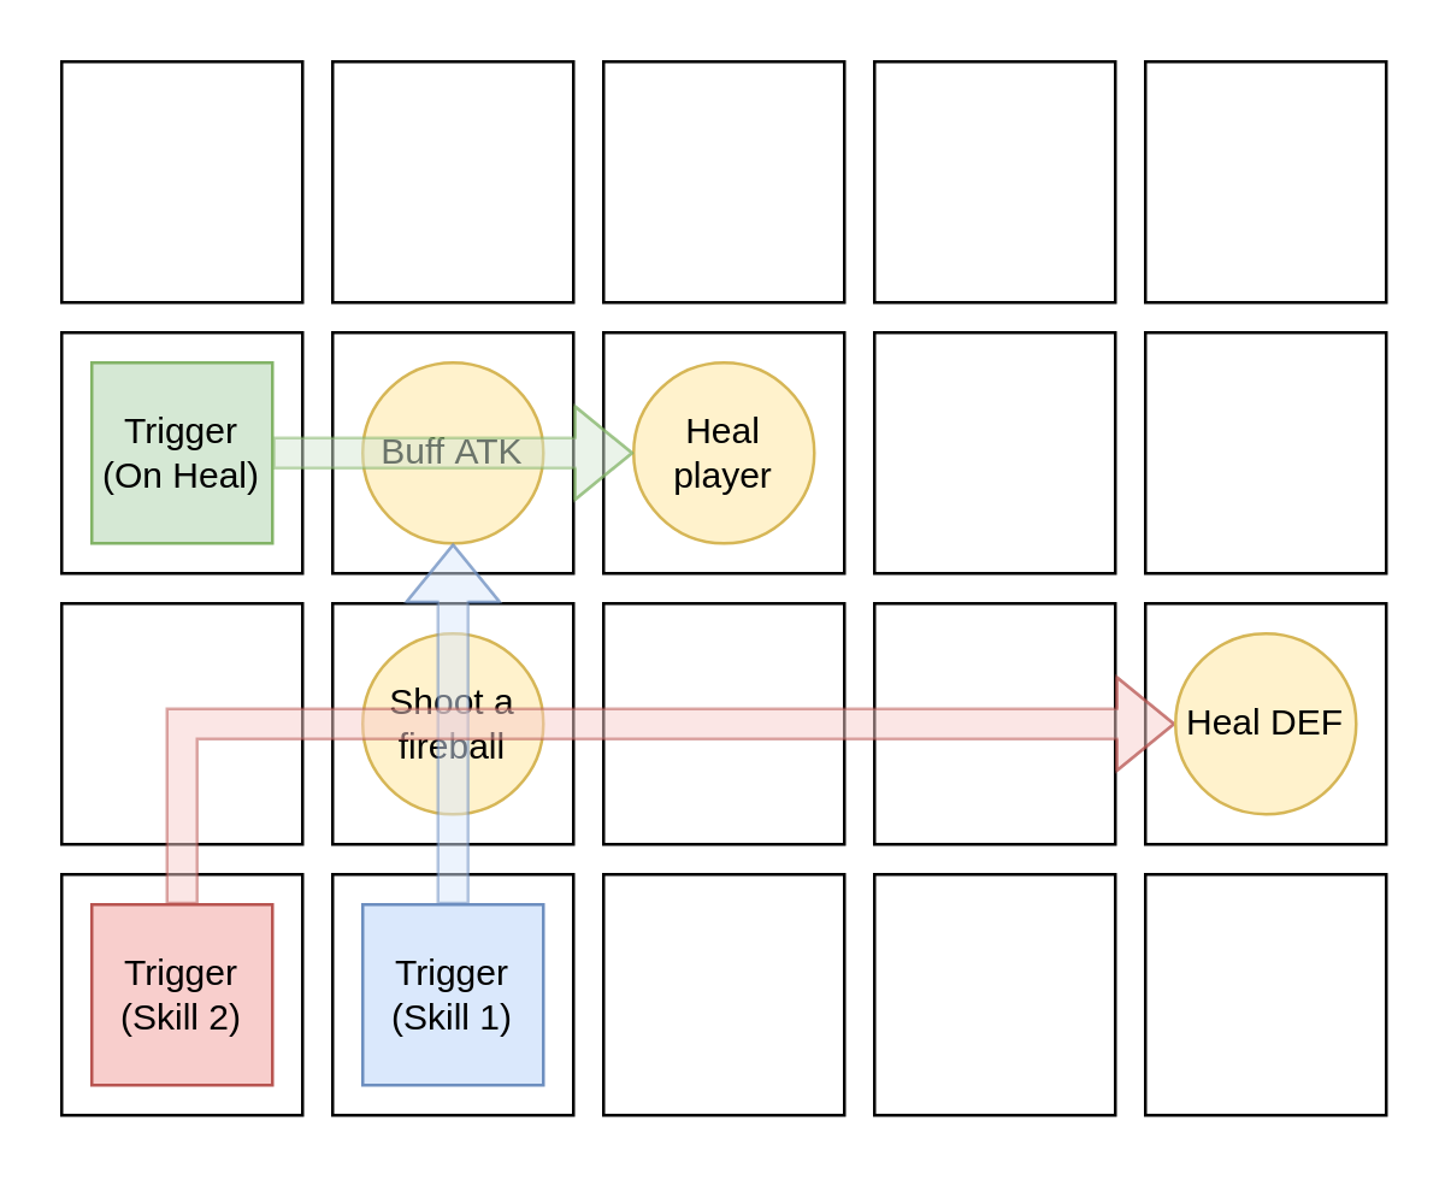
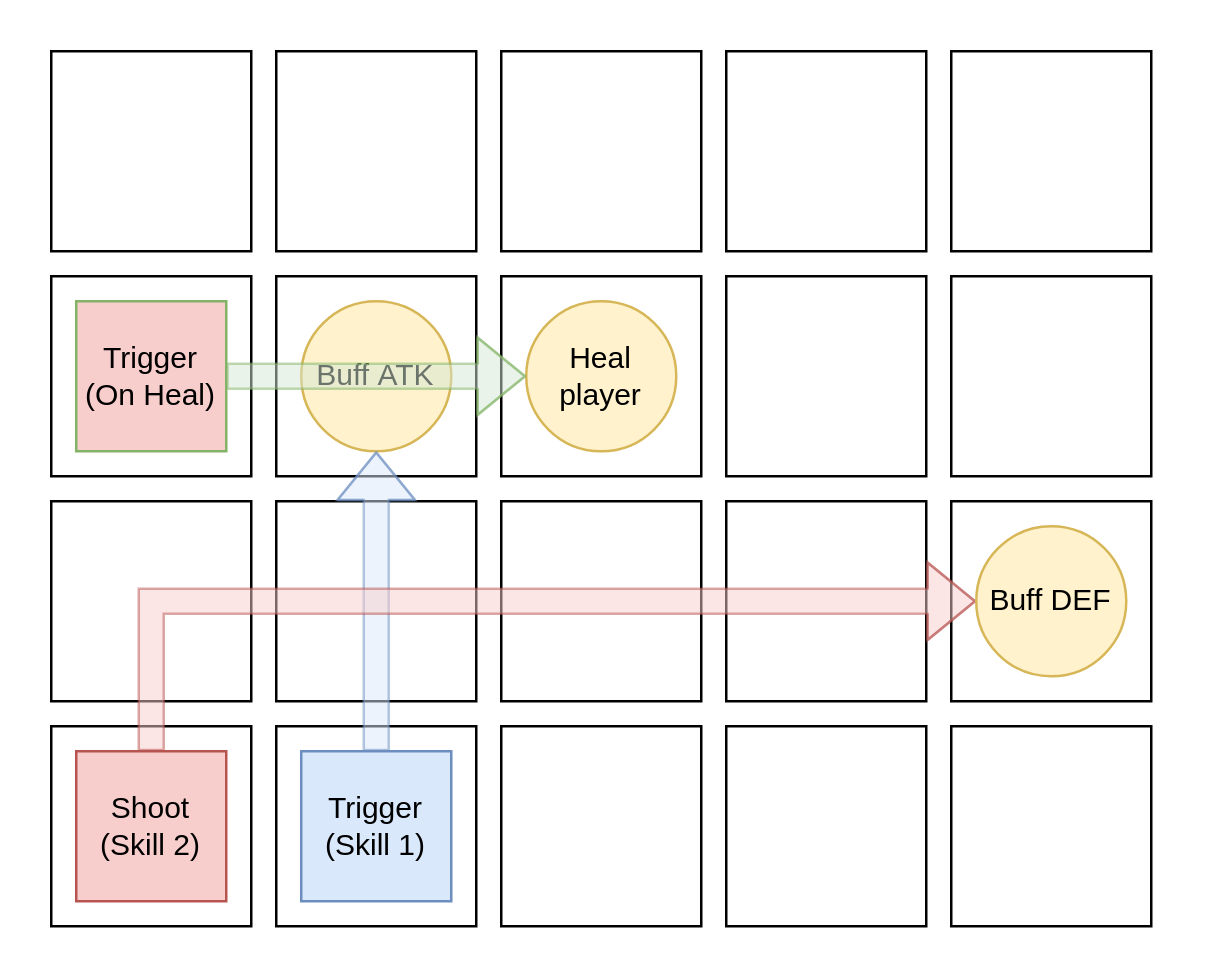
  <mxCell id="0" />
  <mxCell id="1" parent="0" />
  <mxCell id="2" value="" style="rounded=0;whiteSpace=wrap;html=1;" vertex="1" parent="1"><mxGeometry x="20" y="20" width="80" height="80" as="geometry" /></mxCell>
  <mxCell id="3" value="" style="rounded=0;whiteSpace=wrap;html=1;" vertex="1" parent="1"><mxGeometry x="110" y="20" width="80" height="80" as="geometry" /></mxCell>
  <mxCell id="4" value="" style="rounded=0;whiteSpace=wrap;html=1;" vertex="1" parent="1"><mxGeometry x="200" y="20" width="80" height="80" as="geometry" /></mxCell>
  <mxCell id="5" value="" style="rounded=0;whiteSpace=wrap;html=1;" vertex="1" parent="1"><mxGeometry x="290" y="20" width="80" height="80" as="geometry" /></mxCell>
  <mxCell id="6" value="" style="rounded=0;whiteSpace=wrap;html=1;" vertex="1" parent="1"><mxGeometry x="380" y="20" width="80" height="80" as="geometry" /></mxCell>
  <mxCell id="7" value="" style="rounded=0;whiteSpace=wrap;html=1;" vertex="1" parent="1"><mxGeometry x="20" y="110" width="80" height="80" as="geometry" /></mxCell>
  <mxCell id="8" value="" style="rounded=0;whiteSpace=wrap;html=1;" vertex="1" parent="1"><mxGeometry x="110" y="110" width="80" height="80" as="geometry" /></mxCell>
  <mxCell id="9" value="" style="rounded=0;whiteSpace=wrap;html=1;" vertex="1" parent="1"><mxGeometry x="200" y="110" width="80" height="80" as="geometry" /></mxCell>
  <mxCell id="10" value="" style="rounded=0;whiteSpace=wrap;html=1;" vertex="1" parent="1"><mxGeometry x="290" y="110" width="80" height="80" as="geometry" /></mxCell>
  <mxCell id="11" value="" style="rounded=0;whiteSpace=wrap;html=1;" vertex="1" parent="1"><mxGeometry x="380" y="110" width="80" height="80" as="geometry" /></mxCell>
  <mxCell id="12" value="" style="rounded=0;whiteSpace=wrap;html=1;" vertex="1" parent="1"><mxGeometry x="20" y="200" width="80" height="80" as="geometry" /></mxCell>
  <mxCell id="13" value="" style="rounded=0;whiteSpace=wrap;html=1;" vertex="1" parent="1"><mxGeometry x="110" y="200" width="80" height="80" as="geometry" /></mxCell>
  <mxCell id="14" value="" style="rounded=0;whiteSpace=wrap;html=1;" vertex="1" parent="1"><mxGeometry x="200" y="200" width="80" height="80" as="geometry" /></mxCell>
  <mxCell id="15" value="" style="rounded=0;whiteSpace=wrap;html=1;" vertex="1" parent="1"><mxGeometry x="290" y="200" width="80" height="80" as="geometry" /></mxCell>
  <mxCell id="16" value="" style="rounded=0;whiteSpace=wrap;html=1;" vertex="1" parent="1"><mxGeometry x="380" y="200" width="80" height="80" as="geometry" /></mxCell>
  <mxCell id="17" value="" style="rounded=0;whiteSpace=wrap;html=1;" vertex="1" parent="1"><mxGeometry x="20" y="290" width="80" height="80" as="geometry" /></mxCell>
  <mxCell id="18" value="" style="rounded=0;whiteSpace=wrap;html=1;" vertex="1" parent="1"><mxGeometry x="110" y="290" width="80" height="80" as="geometry" /></mxCell>
  <mxCell id="19" value="" style="rounded=0;whiteSpace=wrap;html=1;" vertex="1" parent="1"><mxGeometry x="200" y="290" width="80" height="80" as="geometry" /></mxCell>
  <mxCell id="20" value="" style="rounded=0;whiteSpace=wrap;html=1;" vertex="1" parent="1"><mxGeometry x="290" y="290" width="80" height="80" as="geometry" /></mxCell>
  <mxCell id="21" value="" style="rounded=0;whiteSpace=wrap;html=1;" vertex="1" parent="1"><mxGeometry x="380" y="290" width="80" height="80" as="geometry" /></mxCell>
- <mxCell id="22" value="Trigger&lt;div&gt;(On Heal)&lt;/div&gt;" style="rounded=0;whiteSpace=wrap;html=1;fillColor=#d5e8d4;strokeColor=#82b366;" vertex="1" parent="1"><mxGeometry x="30" y="120" width="60" height="60" as="geometry" /></mxCell>
+ <mxCell id="22" value="Trigger&lt;div&gt;(On Heal)&lt;/div&gt;" style="rounded=0;whiteSpace=wrap;html=1;fillColor=#f8cecc;strokeColor=#82b366;" vertex="1" parent="1"><mxGeometry x="30" y="120" width="60" height="60" as="geometry" /></mxCell>
  <mxCell id="23" value="Trigger&lt;div&gt;(Skill 1)&lt;/div&gt;" style="rounded=0;whiteSpace=wrap;html=1;fillColor=#dae8fc;strokeColor=#6c8ebf;" vertex="1" parent="1"><mxGeometry x="120" y="300" width="60" height="60" as="geometry" /></mxCell>
- <mxCell id="24" value="Shoot a fireball" style="ellipse;whiteSpace=wrap;html=1;aspect=fixed;fillColor=#fff2cc;strokeColor=#d6b656;" vertex="1" parent="1"><mxGeometry x="120" y="210" width="60" height="60" as="geometry" /></mxCell>
  <mxCell id="25" value="Buff&amp;nbsp;&lt;span style=&quot;background-color: transparent; color: light-dark(rgb(0, 0, 0), rgb(255, 255, 255));&quot;&gt;ATK&lt;/span&gt;" style="ellipse;whiteSpace=wrap;html=1;aspect=fixed;fillColor=#fff2cc;strokeColor=#d6b656;" vertex="1" parent="1"><mxGeometry x="120" y="120" width="60" height="60" as="geometry" /></mxCell>
  <mxCell id="26" style="edgeStyle=orthogonalEdgeStyle;shape=flexArrow;rounded=0;orthogonalLoop=1;jettySize=auto;html=1;exitX=0.5;exitY=0;exitDx=0;exitDy=0;fillColor=#dae8fc;strokeColor=#6c8ebf;opacity=50;" edge="1" parent="1" source="23"><mxGeometry relative="1" as="geometry"><mxPoint x="150" y="180" as="targetPoint" /></mxGeometry></mxCell>
  <mxCell id="27" value="Heal player" style="ellipse;whiteSpace=wrap;html=1;aspect=fixed;fillColor=#fff2cc;strokeColor=#d6b656;" vertex="1" parent="1"><mxGeometry x="210" y="120" width="60" height="60" as="geometry" /></mxCell>
  <mxCell id="28" style="edgeStyle=orthogonalEdgeStyle;shape=flexArrow;rounded=0;orthogonalLoop=1;jettySize=auto;html=1;exitX=1;exitY=0.5;exitDx=0;exitDy=0;fillColor=#d5e8d4;strokeColor=#82b366;opacity=50;" edge="1" parent="1" source="22"><mxGeometry relative="1" as="geometry"><mxPoint x="210" y="150" as="targetPoint" /></mxGeometry></mxCell>
  <mxCell id="29" style="edgeStyle=orthogonalEdgeStyle;shape=flexArrow;rounded=0;orthogonalLoop=1;jettySize=auto;html=1;exitX=0.5;exitY=0;exitDx=0;exitDy=0;entryX=0;entryY=0.5;entryDx=0;entryDy=0;fillColor=#f8cecc;strokeColor=#b85450;opacity=50;" edge="1" parent="1" source="30" target="31"><mxGeometry relative="1" as="geometry" /></mxCell>
- <mxCell id="30" value="Trigger&lt;div&gt;(Skill 2)&lt;/div&gt;" style="rounded=0;whiteSpace=wrap;html=1;fillColor=#f8cecc;strokeColor=#b85450;" vertex="1" parent="1"><mxGeometry x="30" y="300" width="60" height="60" as="geometry" /></mxCell>
- <mxCell id="31" value="Heal DEF" style="ellipse;whiteSpace=wrap;html=1;aspect=fixed;fillColor=#fff2cc;strokeColor=#d6b656;" vertex="1" parent="1"><mxGeometry x="390" y="210" width="60" height="60" as="geometry" /></mxCell>
+ <mxCell id="30" value="Shoot&lt;div&gt;(Skill 2)&lt;/div&gt;" style="rounded=0;whiteSpace=wrap;html=1;fillColor=#f8cecc;strokeColor=#b85450;" vertex="1" parent="1"><mxGeometry x="30" y="300" width="60" height="60" as="geometry" /></mxCell>
+ <mxCell id="31" value="Buff DEF" style="ellipse;whiteSpace=wrap;html=1;aspect=fixed;fillColor=#fff2cc;strokeColor=#d6b656;" vertex="1" parent="1"><mxGeometry x="390" y="210" width="60" height="60" as="geometry" /></mxCell>
